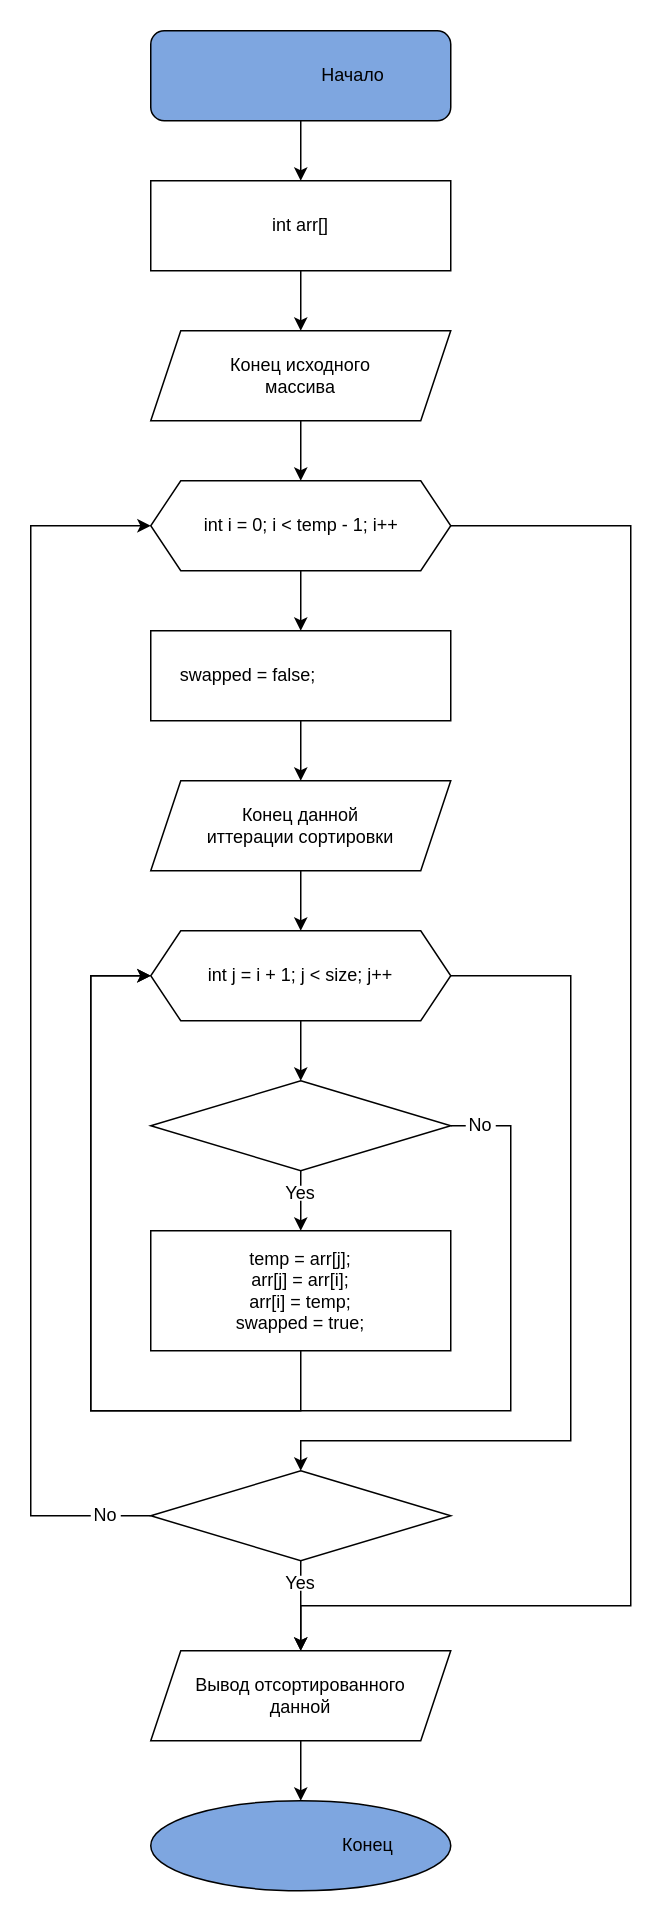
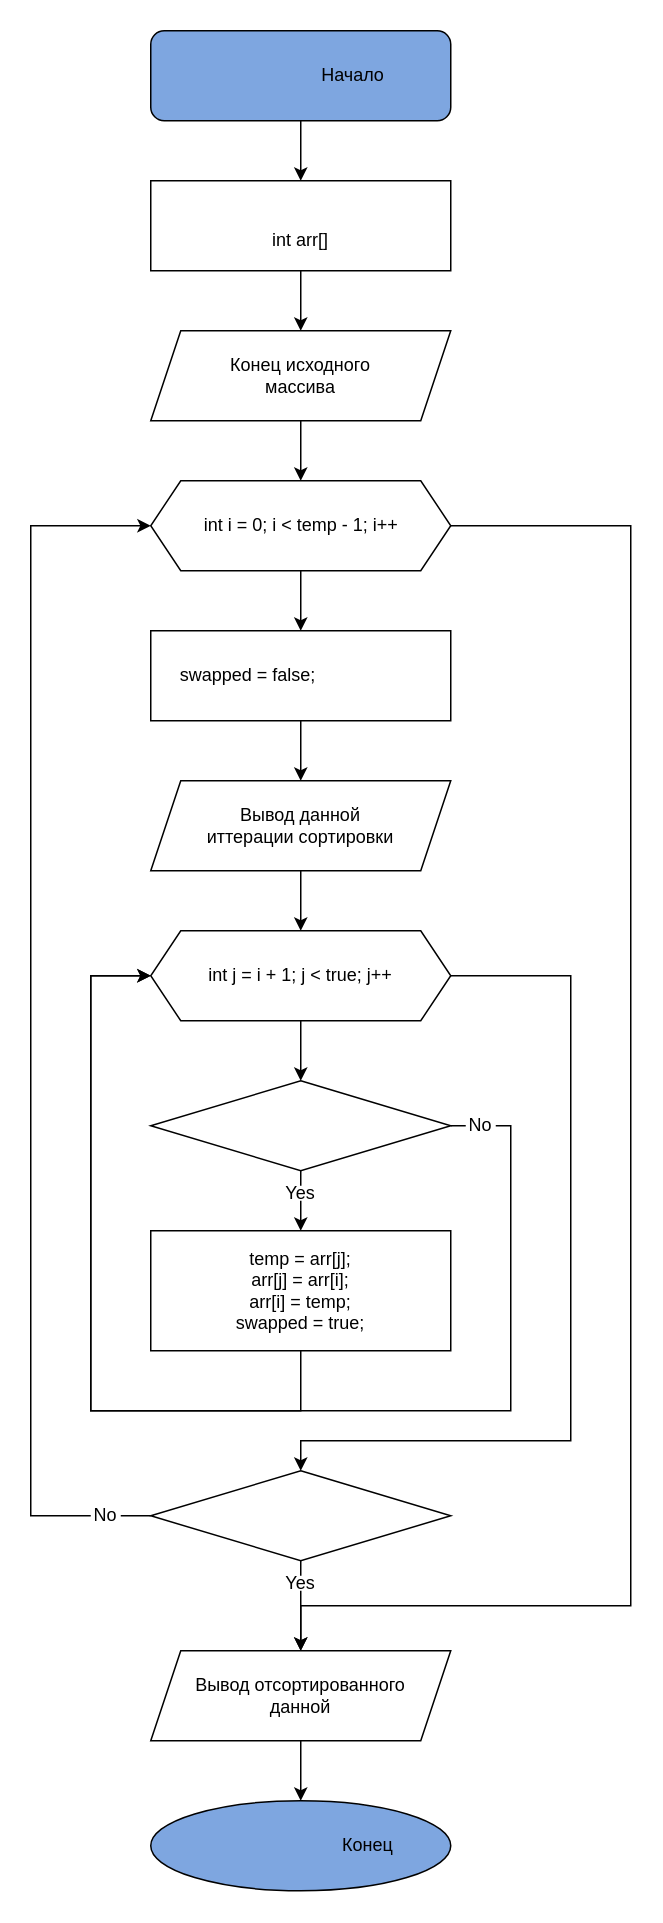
  <mxCell id="0" />
  <mxCell id="1" parent="0" />
  <mxCell id="2" style="edgeStyle=orthogonalEdgeStyle;rounded=0;orthogonalLoop=1;jettySize=auto;html=1;exitX=0.5;exitY=1;exitDx=0;exitDy=0;entryX=0.5;entryY=0;entryDx=0;entryDy=0;" edge="1" parent="1" source="3" target="6"><mxGeometry relative="1" as="geometry" /></mxCell>
  <mxCell id="3" value="" style="rounded=1;whiteSpace=wrap;html=1;fillColor=#7EA6E0;" vertex="1" parent="1"><mxGeometry x="100" y="20" width="200" height="60" as="geometry" /></mxCell>
  <mxCell id="4" value="Начало" style="text;html=1;strokeColor=none;fillColor=none;align=center;verticalAlign=middle;whiteSpace=wrap;rounded=0;" vertex="1" parent="1"><mxGeometry x="205" y="35" width="60" height="30" as="geometry" /></mxCell>
  <mxCell id="5" style="edgeStyle=orthogonalEdgeStyle;rounded=0;orthogonalLoop=1;jettySize=auto;html=1;exitX=0.5;exitY=1;exitDx=0;exitDy=0;entryX=0.5;entryY=0;entryDx=0;entryDy=0;" edge="1" parent="1" source="6" target="9"><mxGeometry relative="1" as="geometry" /></mxCell>
  <mxCell id="6" value="" style="rounded=0;whiteSpace=wrap;html=1;" vertex="1" parent="1"><mxGeometry x="100" y="120" width="200" height="60" as="geometry" /></mxCell>
- <mxCell id="7" value="int arr[]" style="text;html=1;strokeColor=none;fillColor=none;align=center;verticalAlign=middle;whiteSpace=wrap;rounded=0;" vertex="1" parent="1"><mxGeometry x="170" y="135" width="60" height="30" as="geometry" /></mxCell>
+ <mxCell id="7" value="int arr[]" style="text;html=1;strokeColor=none;fillColor=none;align=center;verticalAlign=middle;whiteSpace=wrap;rounded=0;" vertex="1" parent="1"><mxGeometry x="170" y="145" width="60" height="30" as="geometry" /></mxCell>
  <mxCell id="8" style="edgeStyle=orthogonalEdgeStyle;rounded=0;orthogonalLoop=1;jettySize=auto;html=1;exitX=0.5;exitY=1;exitDx=0;exitDy=0;entryX=0.5;entryY=0;entryDx=0;entryDy=0;" edge="1" parent="1" source="9" target="13"><mxGeometry relative="1" as="geometry" /></mxCell>
  <mxCell id="9" value="" style="shape=parallelogram;perimeter=parallelogramPerimeter;whiteSpace=wrap;html=1;fixedSize=1;" vertex="1" parent="1"><mxGeometry x="100" y="220" width="200" height="60" as="geometry" /></mxCell>
  <mxCell id="10" value="Конец исходного массива" style="text;html=1;strokeColor=none;fillColor=none;align=center;verticalAlign=middle;whiteSpace=wrap;rounded=0;" vertex="1" parent="1"><mxGeometry x="145" y="235" width="110" height="30" as="geometry" /></mxCell>
  <mxCell id="11" style="edgeStyle=orthogonalEdgeStyle;rounded=0;orthogonalLoop=1;jettySize=auto;html=1;exitX=0.5;exitY=1;exitDx=0;exitDy=0;entryX=0.5;entryY=0;entryDx=0;entryDy=0;" edge="1" parent="1" source="13" target="16"><mxGeometry relative="1" as="geometry" /></mxCell>
  <mxCell id="12" style="edgeStyle=orthogonalEdgeStyle;rounded=0;orthogonalLoop=1;jettySize=auto;html=1;exitX=1;exitY=0.5;exitDx=0;exitDy=0;entryX=0.5;entryY=0;entryDx=0;entryDy=0;" edge="1" parent="1" source="13" target="38"><mxGeometry relative="1" as="geometry"><Array as="points"><mxPoint x="420" y="350" /><mxPoint x="420" y="1070" /><mxPoint x="200" y="1070" /></Array></mxGeometry></mxCell>
  <mxCell id="13" value="" style="shape=hexagon;perimeter=hexagonPerimeter2;whiteSpace=wrap;html=1;fixedSize=1;" vertex="1" parent="1"><mxGeometry x="100" y="320" width="200" height="60" as="geometry" /></mxCell>
  <mxCell id="14" value="int i = 0; i &amp;lt; temp - 1; i++" style="text;html=1;strokeColor=none;fillColor=none;align=center;verticalAlign=middle;whiteSpace=wrap;rounded=0;" vertex="1" parent="1"><mxGeometry x="132.5" y="335" width="135" height="30" as="geometry" /></mxCell>
  <mxCell id="15" style="edgeStyle=orthogonalEdgeStyle;rounded=0;orthogonalLoop=1;jettySize=auto;html=1;exitX=0.5;exitY=1;exitDx=0;exitDy=0;entryX=0.5;entryY=0;entryDx=0;entryDy=0;" edge="1" parent="1" source="16" target="19"><mxGeometry relative="1" as="geometry" /></mxCell>
  <mxCell id="16" value="" style="rounded=0;whiteSpace=wrap;html=1;" vertex="1" parent="1"><mxGeometry x="100" y="420" width="200" height="60" as="geometry" /></mxCell>
  <mxCell id="17" value="swapped = false;" style="text;html=1;strokeColor=none;fillColor=none;align=center;verticalAlign=middle;whiteSpace=wrap;rounded=0;" vertex="1" parent="1"><mxGeometry x="115" y="435" width="100" height="30" as="geometry" /></mxCell>
  <mxCell id="18" style="edgeStyle=orthogonalEdgeStyle;rounded=0;orthogonalLoop=1;jettySize=auto;html=1;exitX=0.5;exitY=1;exitDx=0;exitDy=0;entryX=0.5;entryY=0;entryDx=0;entryDy=0;" edge="1" parent="1" source="19" target="23"><mxGeometry relative="1" as="geometry" /></mxCell>
  <mxCell id="19" value="" style="shape=parallelogram;perimeter=parallelogramPerimeter;whiteSpace=wrap;html=1;fixedSize=1;" vertex="1" parent="1"><mxGeometry x="100" y="520" width="200" height="60" as="geometry" /></mxCell>
- <mxCell id="20" value="Конец данной иттерации сортировки" style="text;html=1;strokeColor=none;fillColor=none;align=center;verticalAlign=middle;whiteSpace=wrap;rounded=0;" vertex="1" parent="1"><mxGeometry x="130" y="535" width="140" height="30" as="geometry" /></mxCell>
+ <mxCell id="20" value="Вывод данной иттерации сортировки" style="text;html=1;strokeColor=none;fillColor=none;align=center;verticalAlign=middle;whiteSpace=wrap;rounded=0;" vertex="1" parent="1"><mxGeometry x="130" y="535" width="140" height="30" as="geometry" /></mxCell>
  <mxCell id="21" style="edgeStyle=orthogonalEdgeStyle;rounded=0;orthogonalLoop=1;jettySize=auto;html=1;exitX=0.5;exitY=1;exitDx=0;exitDy=0;entryX=0.5;entryY=0;entryDx=0;entryDy=0;" edge="1" parent="1" source="23" target="27"><mxGeometry relative="1" as="geometry" /></mxCell>
  <mxCell id="22" style="edgeStyle=orthogonalEdgeStyle;rounded=0;orthogonalLoop=1;jettySize=auto;html=1;exitX=1;exitY=0.5;exitDx=0;exitDy=0;entryX=0.5;entryY=0;entryDx=0;entryDy=0;" edge="1" parent="1" source="23" target="35"><mxGeometry relative="1" as="geometry"><Array as="points"><mxPoint x="380" y="650" /><mxPoint x="380" y="960" /><mxPoint x="200" y="960" /></Array></mxGeometry></mxCell>
  <mxCell id="23" value="" style="shape=hexagon;perimeter=hexagonPerimeter2;whiteSpace=wrap;html=1;fixedSize=1;" vertex="1" parent="1"><mxGeometry x="100" y="620" width="200" height="60" as="geometry" /></mxCell>
- <mxCell id="24" value="int j = i + 1; j &amp;lt; size; j++" style="text;html=1;strokeColor=none;fillColor=none;align=center;verticalAlign=middle;whiteSpace=wrap;rounded=0;" vertex="1" parent="1"><mxGeometry x="135" y="635" width="130" height="30" as="geometry" /></mxCell>
+ <mxCell id="24" value="int j = i + 1; j &amp;lt; true; j++" style="text;html=1;strokeColor=none;fillColor=none;align=center;verticalAlign=middle;whiteSpace=wrap;rounded=0;" vertex="1" parent="1"><mxGeometry x="135" y="635" width="130" height="30" as="geometry" /></mxCell>
  <mxCell id="25" style="edgeStyle=orthogonalEdgeStyle;rounded=0;orthogonalLoop=1;jettySize=auto;html=1;exitX=0.5;exitY=1;exitDx=0;exitDy=0;entryX=0.5;entryY=0;entryDx=0;entryDy=0;" edge="1" parent="1" source="27" target="29"><mxGeometry relative="1" as="geometry" /></mxCell>
  <mxCell id="26" style="edgeStyle=orthogonalEdgeStyle;rounded=0;orthogonalLoop=1;jettySize=auto;html=1;exitX=1;exitY=0.5;exitDx=0;exitDy=0;entryX=0;entryY=0.5;entryDx=0;entryDy=0;" edge="1" parent="1" source="27" target="23"><mxGeometry relative="1" as="geometry"><Array as="points"><mxPoint x="340" y="750" /><mxPoint x="340" y="940" /><mxPoint x="60" y="940" /><mxPoint x="60" y="650" /></Array></mxGeometry></mxCell>
  <mxCell id="27" value="" style="rhombus;whiteSpace=wrap;html=1;" vertex="1" parent="1"><mxGeometry x="100" y="720" width="200" height="60" as="geometry" /></mxCell>
  <mxCell id="28" style="edgeStyle=orthogonalEdgeStyle;rounded=0;orthogonalLoop=1;jettySize=auto;html=1;exitX=0.5;exitY=1;exitDx=0;exitDy=0;entryX=0;entryY=0.5;entryDx=0;entryDy=0;" edge="1" parent="1" source="29" target="23"><mxGeometry relative="1" as="geometry"><Array as="points"><mxPoint x="200" y="940" /><mxPoint x="60" y="940" /><mxPoint x="60" y="650" /></Array></mxGeometry></mxCell>
  <mxCell id="29" value="" style="rounded=0;whiteSpace=wrap;html=1;" vertex="1" parent="1"><mxGeometry x="100" y="820" width="200" height="80" as="geometry" /></mxCell>
  <mxCell id="30" value="temp = arr[j];&lt;br&gt;arr[j] = arr[i];&lt;br&gt;arr[i] = temp;&lt;br&gt;swapped = true;" style="text;html=1;strokeColor=none;fillColor=none;align=center;verticalAlign=middle;whiteSpace=wrap;rounded=0;" vertex="1" parent="1"><mxGeometry x="155" y="830" width="90" height="60" as="geometry" /></mxCell>
  <mxCell id="31" value="Yes" style="text;html=1;strokeColor=none;fillColor=#FFFFFF;align=center;verticalAlign=middle;whiteSpace=wrap;rounded=0;" vertex="1" parent="1"><mxGeometry x="185" y="790" width="30" height="10" as="geometry" /></mxCell>
  <mxCell id="32" value="No" style="text;html=1;strokeColor=none;fillColor=#FFFFFF;align=center;verticalAlign=middle;whiteSpace=wrap;rounded=0;" vertex="1" parent="1"><mxGeometry x="310" y="745" width="20" height="10" as="geometry" /></mxCell>
  <mxCell id="33" style="edgeStyle=orthogonalEdgeStyle;rounded=0;orthogonalLoop=1;jettySize=auto;html=1;exitX=0;exitY=0.5;exitDx=0;exitDy=0;entryX=0;entryY=0.5;entryDx=0;entryDy=0;" edge="1" parent="1" source="35" target="13"><mxGeometry relative="1" as="geometry"><Array as="points"><mxPoint x="20" y="1010" /><mxPoint x="20" y="350" /></Array></mxGeometry></mxCell>
  <mxCell id="34" style="edgeStyle=orthogonalEdgeStyle;rounded=0;orthogonalLoop=1;jettySize=auto;html=1;exitX=0.5;exitY=1;exitDx=0;exitDy=0;entryX=0.5;entryY=0;entryDx=0;entryDy=0;" edge="1" parent="1" source="35" target="38"><mxGeometry relative="1" as="geometry" /></mxCell>
  <mxCell id="35" value="" style="rhombus;whiteSpace=wrap;html=1;" vertex="1" parent="1"><mxGeometry x="100" y="980" width="200" height="60" as="geometry" /></mxCell>
  <mxCell id="36" value="No" style="text;html=1;strokeColor=none;fillColor=#FFFFFF;align=center;verticalAlign=middle;whiteSpace=wrap;rounded=0;" vertex="1" parent="1"><mxGeometry x="60" y="1005" width="20" height="10" as="geometry" /></mxCell>
  <mxCell id="37" style="edgeStyle=orthogonalEdgeStyle;rounded=0;orthogonalLoop=1;jettySize=auto;html=1;exitX=0.5;exitY=1;exitDx=0;exitDy=0;entryX=0.5;entryY=0;entryDx=0;entryDy=0;" edge="1" parent="1" source="38" target="41"><mxGeometry relative="1" as="geometry" /></mxCell>
  <mxCell id="38" value="" style="shape=parallelogram;perimeter=parallelogramPerimeter;whiteSpace=wrap;html=1;fixedSize=1;" vertex="1" parent="1"><mxGeometry x="100" y="1100" width="200" height="60" as="geometry" /></mxCell>
  <mxCell id="39" value="Yes" style="text;html=1;strokeColor=none;fillColor=#FFFFFF;align=center;verticalAlign=middle;whiteSpace=wrap;rounded=0;" vertex="1" parent="1"><mxGeometry x="185" y="1050" width="30" height="10" as="geometry" /></mxCell>
  <mxCell id="40" value="Вывод отсортированного данной" style="text;html=1;strokeColor=none;fillColor=none;align=center;verticalAlign=middle;whiteSpace=wrap;rounded=0;" vertex="1" parent="1"><mxGeometry x="125" y="1115" width="150" height="30" as="geometry" /></mxCell>
  <mxCell id="41" value="" style="ellipse;whiteSpace=wrap;html=1;fillColor=#7EA6E0;" vertex="1" parent="1"><mxGeometry x="100" y="1200" width="200" height="60" as="geometry" /></mxCell>
  <mxCell id="42" value="Конец" style="text;html=1;strokeColor=none;fillColor=none;align=center;verticalAlign=middle;whiteSpace=wrap;rounded=0;" vertex="1" parent="1"><mxGeometry x="215" y="1215" width="60" height="30" as="geometry" /></mxCell>
